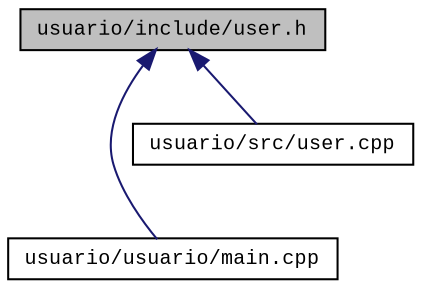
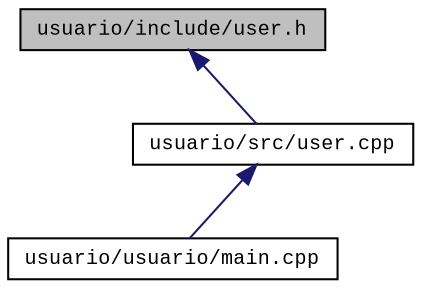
  digraph {
    fontname="Liberation Mono"
    node [color=black fillcolor=white fontname="Liberation Mono" fontsize=10 shape=record style=filled]
    edge [color=midnightblue dir=back fontname="Liberation Mono" fontsize=10 labelfontname=Helvetica labelfontsize=10 style=solid]
    n1 [fillcolor=grey75 fontcolor=black height=0.2 label="usuario/include/user.h" width=0.4]
    n2 [height=0.2 label="usuario/usuario/main.cpp" width=0.4]
    n3 [height=0.2 label="usuario/src/user.cpp" width=0.4]
-   n1 -> n2
+   n3 -> n2
    n1 -> n3
  }
